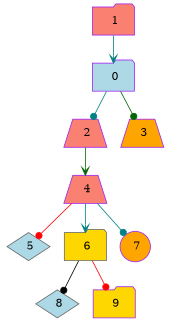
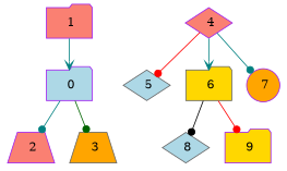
  digraph {
    node [color=purple fillcolor=lightblue shape=folder style=filled]
    edge [arrowhead=dot color=teal]
    " 0"
    " 2" [fillcolor=salmon shape=trapezium]
-   " 3" [fillcolor=orange shape=trapezium]
+   " 3" [color=gray40 fillcolor=orange shape=trapezium]
    " 1" [fillcolor=salmon]
-   " 4" [fillcolor=salmon shape=trapezium]
+   " 4" [fillcolor=salmon shape=diamond]
    " 5" [color=gray40 shape=diamond]
    " 6" [color=gray40 fillcolor=gold]
    " 7" [fillcolor=orange shape=circle]
    " 8" [color=gray40 shape=diamond]
    " 9" [fillcolor=gold]
    " 0" -> " 2"
    " 0" -> " 3" [color=darkgreen]
-   " 2" -> " 4" [arrowhead=vee color=darkgreen]
    " 1" -> " 0" [arrowhead=vee]
    " 4" -> " 5" [color=red]
    " 4" -> " 6" [arrowhead=vee]
    " 4" -> " 7"
    " 6" -> " 8" [color=black]
    " 6" -> " 9" [color=red]
  }
